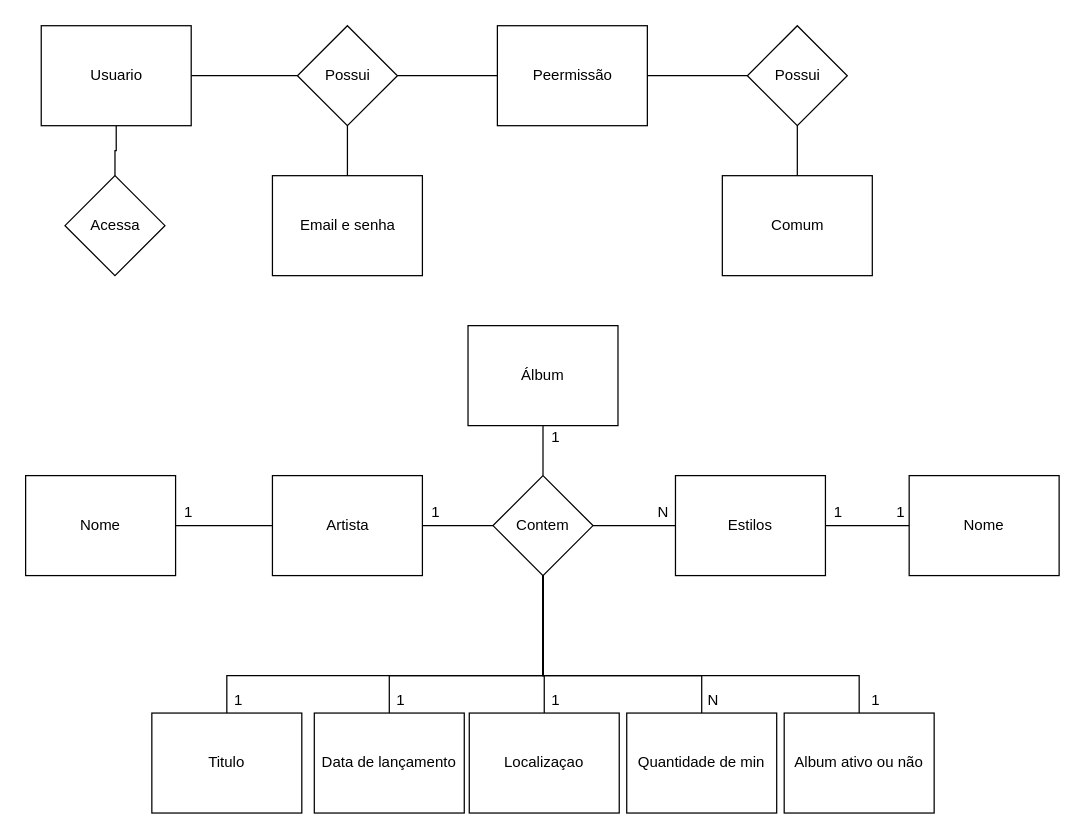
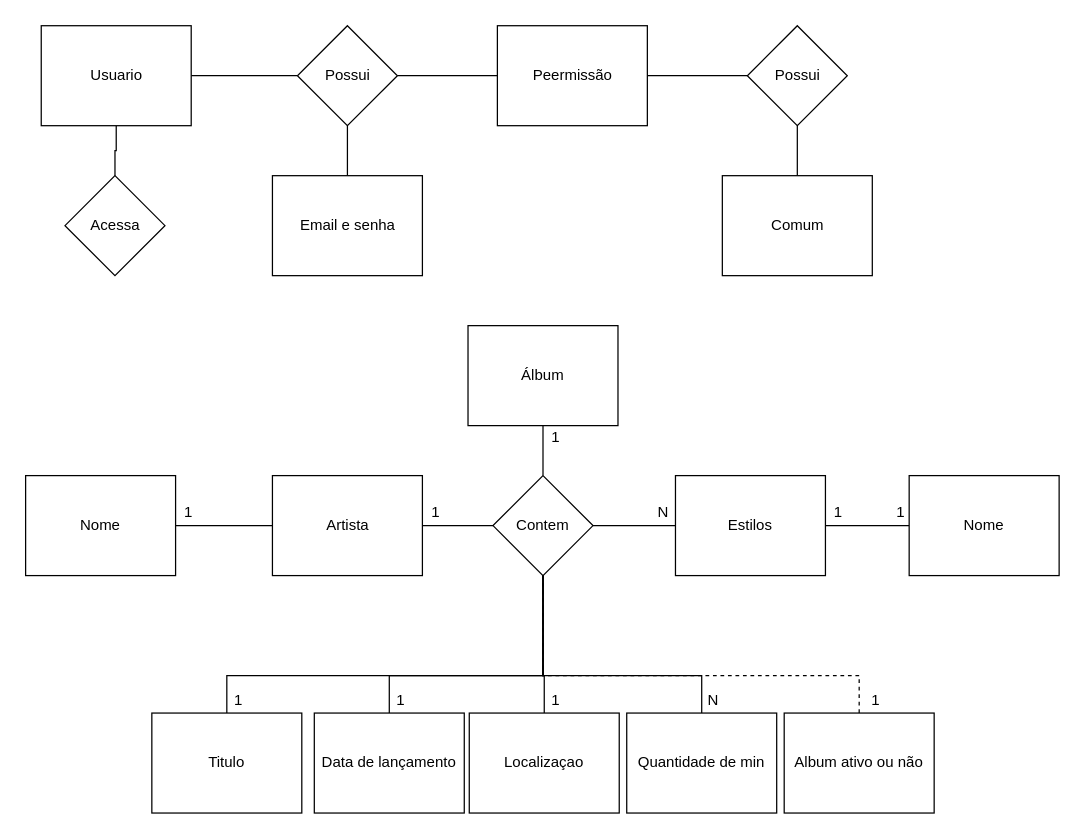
  <mxCell id="0" />
  <mxCell id="1" parent="0" />
  <mxCell id="2" style="edgeStyle=orthogonalEdgeStyle;rounded=0;orthogonalLoop=1;jettySize=auto;html=1;entryX=0.5;entryY=0;entryDx=0;entryDy=0;endArrow=none;endFill=0;" edge="1" parent="1" source="3" target="6"><mxGeometry relative="1" as="geometry" /></mxCell>
  <mxCell id="3" value="Álbum" style="rounded=0;whiteSpace=wrap;html=1;" vertex="1" parent="1"><mxGeometry x="374" y="260" width="120" height="80" as="geometry" /></mxCell>
  <mxCell id="4" style="edgeStyle=orthogonalEdgeStyle;rounded=0;orthogonalLoop=1;jettySize=auto;html=1;entryX=0;entryY=0.5;entryDx=0;entryDy=0;endArrow=none;endFill=0;" edge="1" parent="1" source="6" target="8"><mxGeometry relative="1" as="geometry" /></mxCell>
  <mxCell id="5" style="edgeStyle=orthogonalEdgeStyle;rounded=0;orthogonalLoop=1;jettySize=auto;html=1;entryX=1;entryY=0.5;entryDx=0;entryDy=0;endArrow=none;endFill=0;" edge="1" parent="1" source="6" target="25"><mxGeometry relative="1" as="geometry" /></mxCell>
  <mxCell id="6" value="Contem" style="rhombus;whiteSpace=wrap;html=1;" vertex="1" parent="1"><mxGeometry x="394" y="380" width="80" height="80" as="geometry" /></mxCell>
  <mxCell id="7" style="edgeStyle=orthogonalEdgeStyle;rounded=0;orthogonalLoop=1;jettySize=auto;html=1;entryX=0;entryY=0.5;entryDx=0;entryDy=0;endArrow=none;endFill=0;" edge="1" parent="1" source="8" target="11"><mxGeometry relative="1" as="geometry" /></mxCell>
  <mxCell id="8" value="Estilos" style="rounded=0;whiteSpace=wrap;html=1;" vertex="1" parent="1"><mxGeometry x="540" y="380" width="120" height="80" as="geometry" /></mxCell>
  <mxCell id="9" value="1" style="text;html=1;align=center;verticalAlign=middle;resizable=0;points=[];autosize=1;" vertex="1" parent="1"><mxGeometry x="434" y="340" width="20" height="20" as="geometry" /></mxCell>
  <mxCell id="10" value="N" style="text;html=1;align=center;verticalAlign=middle;resizable=0;points=[];autosize=1;" vertex="1" parent="1"><mxGeometry x="520" y="400" width="20" height="20" as="geometry" /></mxCell>
  <mxCell id="11" value="Nome" style="rounded=0;whiteSpace=wrap;html=1;" vertex="1" parent="1"><mxGeometry x="727" y="380" width="120" height="80" as="geometry" /></mxCell>
  <mxCell id="12" value="1" style="text;html=1;align=center;verticalAlign=middle;resizable=0;points=[];autosize=1;" vertex="1" parent="1"><mxGeometry x="660" y="400" width="20" height="20" as="geometry" /></mxCell>
  <mxCell id="13" value="1" style="text;html=1;align=center;verticalAlign=middle;resizable=0;points=[];autosize=1;" vertex="1" parent="1"><mxGeometry x="710" y="400" width="20" height="20" as="geometry" /></mxCell>
  <mxCell id="14" style="edgeStyle=orthogonalEdgeStyle;rounded=0;orthogonalLoop=1;jettySize=auto;html=1;entryX=0.5;entryY=1;entryDx=0;entryDy=0;endArrow=none;endFill=0;" edge="1" parent="1" source="15" target="6"><mxGeometry relative="1" as="geometry"><Array as="points"><mxPoint x="181" y="540" /><mxPoint x="434" y="540" /></Array></mxGeometry></mxCell>
  <mxCell id="15" value="Titulo" style="rounded=0;whiteSpace=wrap;html=1;" vertex="1" parent="1"><mxGeometry x="121" y="570" width="120" height="80" as="geometry" /></mxCell>
  <mxCell id="16" style="edgeStyle=orthogonalEdgeStyle;rounded=0;orthogonalLoop=1;jettySize=auto;html=1;entryX=0.5;entryY=1;entryDx=0;entryDy=0;endArrow=none;endFill=0;exitX=0.5;exitY=0;exitDx=0;exitDy=0;" edge="1" parent="1" source="17" target="6"><mxGeometry relative="1" as="geometry"><mxPoint x="290" y="560" as="sourcePoint" /><Array as="points"><mxPoint x="311" y="540" /><mxPoint x="434" y="540" /></Array></mxGeometry></mxCell>
  <mxCell id="17" value="Data de lançamento" style="rounded=0;whiteSpace=wrap;html=1;" vertex="1" parent="1"><mxGeometry x="251" y="570" width="120" height="80" as="geometry" /></mxCell>
  <mxCell id="18" style="edgeStyle=orthogonalEdgeStyle;rounded=0;orthogonalLoop=1;jettySize=auto;html=1;entryX=0.5;entryY=1;entryDx=0;entryDy=0;endArrow=none;endFill=0;" edge="1" parent="1" source="19" target="6"><mxGeometry relative="1" as="geometry"><Array as="points"><mxPoint x="435" y="540" /><mxPoint x="434" y="540" /></Array></mxGeometry></mxCell>
  <mxCell id="19" value="Localizaçao" style="rounded=0;whiteSpace=wrap;html=1;" vertex="1" parent="1"><mxGeometry x="375" y="570" width="120" height="80" as="geometry" /></mxCell>
  <mxCell id="20" style="edgeStyle=orthogonalEdgeStyle;rounded=0;orthogonalLoop=1;jettySize=auto;html=1;entryX=0.5;entryY=1;entryDx=0;entryDy=0;endArrow=none;endFill=0;exitX=0.5;exitY=0;exitDx=0;exitDy=0;" edge="1" parent="1" source="21" target="6"><mxGeometry relative="1" as="geometry"><Array as="points"><mxPoint x="561" y="540" /><mxPoint x="434" y="540" /></Array></mxGeometry></mxCell>
  <mxCell id="21" value="Quantidade de min" style="rounded=0;whiteSpace=wrap;html=1;" vertex="1" parent="1"><mxGeometry x="501" y="570" width="120" height="80" as="geometry" /></mxCell>
- <mxCell id="22" style="edgeStyle=orthogonalEdgeStyle;rounded=0;orthogonalLoop=1;jettySize=auto;html=1;entryX=0.5;entryY=1;entryDx=0;entryDy=0;endArrow=none;endFill=0;exitX=0.5;exitY=0;exitDx=0;exitDy=0;" edge="1" parent="1" source="23" target="6"><mxGeometry relative="1" as="geometry"><mxPoint x="625" y="560" as="sourcePoint" /><Array as="points"><mxPoint x="687" y="540" /><mxPoint x="434" y="540" /></Array></mxGeometry></mxCell>
+ <mxCell id="22" style="edgeStyle=orthogonalEdgeStyle;rounded=0;orthogonalLoop=1;jettySize=auto;html=1;entryX=0.5;entryY=1;entryDx=0;entryDy=0;endArrow=none;endFill=0;exitX=0.5;exitY=0;exitDx=0;exitDy=0;dashed=1;" edge="1" parent="1" source="23" target="6"><mxGeometry relative="1" as="geometry"><mxPoint x="625" y="560" as="sourcePoint" /><Array as="points"><mxPoint x="687" y="540" /><mxPoint x="434" y="540" /></Array></mxGeometry></mxCell>
  <mxCell id="23" value="Album ativo ou não" style="rounded=0;whiteSpace=wrap;html=1;" vertex="1" parent="1"><mxGeometry x="627" y="570" width="120" height="80" as="geometry" /></mxCell>
  <mxCell id="24" style="edgeStyle=orthogonalEdgeStyle;rounded=0;orthogonalLoop=1;jettySize=auto;html=1;entryX=1;entryY=0.5;entryDx=0;entryDy=0;endArrow=none;endFill=0;" edge="1" parent="1" source="25" target="32"><mxGeometry relative="1" as="geometry" /></mxCell>
  <mxCell id="25" value="Artista" style="rounded=0;whiteSpace=wrap;html=1;" vertex="1" parent="1"><mxGeometry x="217.5" y="380" width="120" height="80" as="geometry" /></mxCell>
  <mxCell id="26" value="1" style="text;html=1;align=center;verticalAlign=middle;resizable=0;points=[];autosize=1;" vertex="1" parent="1"><mxGeometry x="337.5" y="400" width="20" height="20" as="geometry" /></mxCell>
  <mxCell id="27" value="N" style="text;html=1;align=center;verticalAlign=middle;resizable=0;points=[];autosize=1;" vertex="1" parent="1"><mxGeometry x="560" y="550" width="20" height="20" as="geometry" /></mxCell>
  <mxCell id="28" value="1" style="text;html=1;align=center;verticalAlign=middle;resizable=0;points=[];autosize=1;" vertex="1" parent="1"><mxGeometry x="180" y="550" width="20" height="20" as="geometry" /></mxCell>
  <mxCell id="29" value="1" style="text;html=1;align=center;verticalAlign=middle;resizable=0;points=[];autosize=1;" vertex="1" parent="1"><mxGeometry x="310" y="550" width="20" height="20" as="geometry" /></mxCell>
  <mxCell id="30" value="1" style="text;html=1;align=center;verticalAlign=middle;resizable=0;points=[];autosize=1;" vertex="1" parent="1"><mxGeometry x="434" y="550" width="20" height="20" as="geometry" /></mxCell>
  <mxCell id="31" value="1" style="text;html=1;align=center;verticalAlign=middle;resizable=0;points=[];autosize=1;" vertex="1" parent="1"><mxGeometry x="690" y="550" width="20" height="20" as="geometry" /></mxCell>
  <mxCell id="32" value="Nome" style="rounded=0;whiteSpace=wrap;html=1;" vertex="1" parent="1"><mxGeometry y="380" width="120" height="80" as="geometry" x="20" /></mxCell>
  <mxCell id="33" value="1" style="text;html=1;align=center;verticalAlign=middle;resizable=0;points=[];autosize=1;" vertex="1" parent="1"><mxGeometry x="140" y="400" width="20" height="20" as="geometry" /></mxCell>
  <mxCell id="34" style="edgeStyle=orthogonalEdgeStyle;rounded=0;orthogonalLoop=1;jettySize=auto;html=1;entryX=0.5;entryY=0;entryDx=0;entryDy=0;endArrow=none;endFill=0;" edge="1" parent="1" source="36" target="37"><mxGeometry relative="1" as="geometry" /></mxCell>
  <mxCell id="35" style="edgeStyle=orthogonalEdgeStyle;rounded=0;orthogonalLoop=1;jettySize=auto;html=1;entryX=0;entryY=0.5;entryDx=0;entryDy=0;endArrow=none;endFill=0;" edge="1" parent="1" source="36" target="40"><mxGeometry relative="1" as="geometry" /></mxCell>
  <mxCell id="36" value="Usuario" style="rounded=0;whiteSpace=wrap;html=1;" vertex="1" parent="1"><mxGeometry x="32.5" y="20" width="120" height="80" as="geometry" /></mxCell>
  <mxCell id="37" value="Acessa" style="rhombus;whiteSpace=wrap;html=1;" vertex="1" parent="1"><mxGeometry x="51.5" y="140" width="80" height="80" as="geometry" /></mxCell>
  <mxCell id="38" style="edgeStyle=orthogonalEdgeStyle;rounded=0;orthogonalLoop=1;jettySize=auto;html=1;entryX=0.5;entryY=0;entryDx=0;entryDy=0;endArrow=none;endFill=0;" edge="1" parent="1" source="40" target="41"><mxGeometry relative="1" as="geometry" /></mxCell>
  <mxCell id="39" style="edgeStyle=orthogonalEdgeStyle;rounded=0;orthogonalLoop=1;jettySize=auto;html=1;entryX=0;entryY=0.5;entryDx=0;entryDy=0;endArrow=none;endFill=0;" edge="1" parent="1" source="40" target="43"><mxGeometry relative="1" as="geometry" /></mxCell>
  <mxCell id="40" value="Possui" style="rhombus;whiteSpace=wrap;html=1;" vertex="1" parent="1"><mxGeometry x="237.5" y="20" width="80" height="80" as="geometry" /></mxCell>
  <mxCell id="41" value="Email e senha" style="rounded=0;whiteSpace=wrap;html=1;" vertex="1" parent="1"><mxGeometry x="217.5" y="140" width="120" height="80" as="geometry" /></mxCell>
  <mxCell id="42" style="edgeStyle=orthogonalEdgeStyle;rounded=0;orthogonalLoop=1;jettySize=auto;html=1;entryX=0;entryY=0.5;entryDx=0;entryDy=0;endArrow=none;endFill=0;" edge="1" parent="1" source="43" target="45"><mxGeometry relative="1" as="geometry" /></mxCell>
  <mxCell id="43" value="Peermissão" style="rounded=0;whiteSpace=wrap;html=1;" vertex="1" parent="1"><mxGeometry x="397.5" y="20" width="120" height="80" as="geometry" /></mxCell>
  <mxCell id="44" style="edgeStyle=orthogonalEdgeStyle;rounded=0;orthogonalLoop=1;jettySize=auto;html=1;entryX=0.5;entryY=0;entryDx=0;entryDy=0;endArrow=none;endFill=0;" edge="1" parent="1" source="45" target="46"><mxGeometry relative="1" as="geometry" /></mxCell>
  <mxCell id="45" value="Possui" style="rhombus;whiteSpace=wrap;html=1;" vertex="1" parent="1"><mxGeometry x="597.5" y="20" width="80" height="80" as="geometry" /></mxCell>
  <mxCell id="46" value="Comum" style="rounded=0;whiteSpace=wrap;html=1;" vertex="1" parent="1"><mxGeometry x="577.5" y="140" width="120" height="80" as="geometry" /></mxCell>
